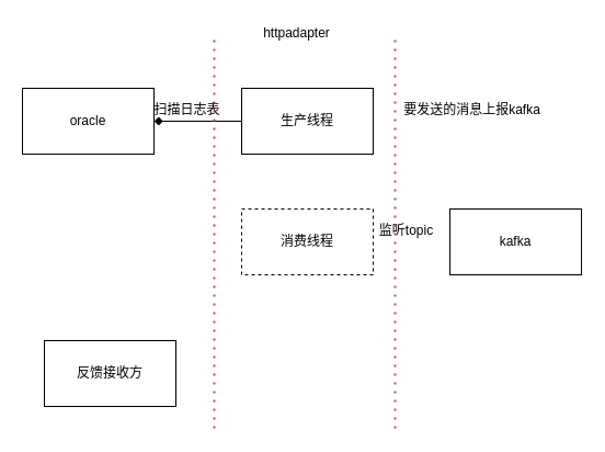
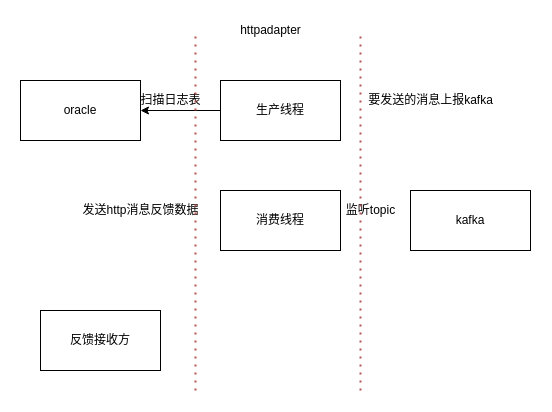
  <mxCell id="0" />
  <mxCell id="1" parent="0" />
- <mxCell id="2" value="" style="edgeStyle=orthogonalEdgeStyle;rounded=0;orthogonalLoop=1;jettySize=auto;html=1;endArrow=diamond;" edge="1" parent="1" source="3" target="5"><mxGeometry relative="1" as="geometry" /></mxCell>
+ <mxCell id="2" value="" style="edgeStyle=orthogonalEdgeStyle;rounded=0;orthogonalLoop=1;jettySize=auto;html=1;" edge="1" parent="1" source="3" target="5"><mxGeometry relative="1" as="geometry" /></mxCell>
  <mxCell id="3" value="生产线程" style="whiteSpace=wrap;html=1;" vertex="1" parent="1"><mxGeometry x="220" y="80" width="120" height="60" as="geometry" /></mxCell>
  <mxCell id="4" value="&lt;span&gt;httpadapter&lt;/span&gt;" style="text;html=1;align=center;verticalAlign=middle;resizable=0;points=[];autosize=1;strokeColor=none;fillColor=none;" vertex="1" parent="1"><mxGeometry x="230" y="20" width="80" height="20" as="geometry" /></mxCell>
  <mxCell id="5" value="oracle" style="whiteSpace=wrap;html=1;" vertex="1" parent="1"><mxGeometry x="20" y="80" width="120" height="60" as="geometry" /></mxCell>
  <mxCell id="6" value="扫描日志表" style="text;html=1;align=center;verticalAlign=middle;resizable=0;points=[];autosize=1;strokeColor=none;fillColor=none;" vertex="1" parent="1"><mxGeometry x="130" y="90" width="80" height="20" as="geometry" /></mxCell>
  <mxCell id="7" value="kafka" style="whiteSpace=wrap;html=1;" vertex="1" parent="1"><mxGeometry x="410" y="190" width="120" height="60" as="geometry" /></mxCell>
- <mxCell id="8" value="消费线程" style="whiteSpace=wrap;html=1;dashed=1;" vertex="1" parent="1"><mxGeometry x="220" y="190" width="120" height="60" as="geometry" /></mxCell>
+ <mxCell id="8" value="消费线程" style="whiteSpace=wrap;html=1;" vertex="1" parent="1"><mxGeometry x="220" y="190" width="120" height="60" as="geometry" /></mxCell>
  <mxCell id="9" value="要发送的消息上报kafka" style="text;html=1;align=center;verticalAlign=middle;resizable=0;points=[];autosize=1;strokeColor=none;fillColor=none;" vertex="1" parent="1"><mxGeometry x="360" y="90" width="140" height="20" as="geometry" /></mxCell>
  <mxCell id="10" value="监听topic" style="text;html=1;align=center;verticalAlign=middle;resizable=0;points=[];autosize=1;strokeColor=none;fillColor=none;" vertex="1" parent="1"><mxGeometry x="340" y="200" width="60" height="20" as="geometry" /></mxCell>
  <mxCell id="11" value="反馈接收方" style="whiteSpace=wrap;html=1;" vertex="1" parent="1"><mxGeometry x="40" y="310" width="120" height="60" as="geometry" /></mxCell>
+ <mxCell id="12" value="发送http消息反馈数据" style="text;html=1;align=center;verticalAlign=middle;resizable=0;points=[];autosize=1;strokeColor=none;fillColor=none;" vertex="1" parent="1"><mxGeometry x="75" y="200" width="130" height="20" as="geometry" /></mxCell>
  <mxCell id="13" value="" style="endArrow=none;dashed=1;html=1;dashPattern=1 3;strokeWidth=2;rounded=0;fillColor=#f8cecc;strokeColor=#b85450;" edge="1" parent="1"><mxGeometry width="50" height="50" relative="1" as="geometry"><mxPoint x="195" y="390" as="sourcePoint" /><mxPoint x="195" y="30" as="targetPoint" /></mxGeometry></mxCell>
  <mxCell id="14" value="" style="endArrow=none;dashed=1;html=1;dashPattern=1 3;strokeWidth=2;rounded=0;fillColor=#f8cecc;strokeColor=#b85450;" edge="1" parent="1"><mxGeometry width="50" height="50" relative="1" as="geometry"><mxPoint x="360" y="390" as="sourcePoint" /><mxPoint x="360" y="30" as="targetPoint" /></mxGeometry></mxCell>
